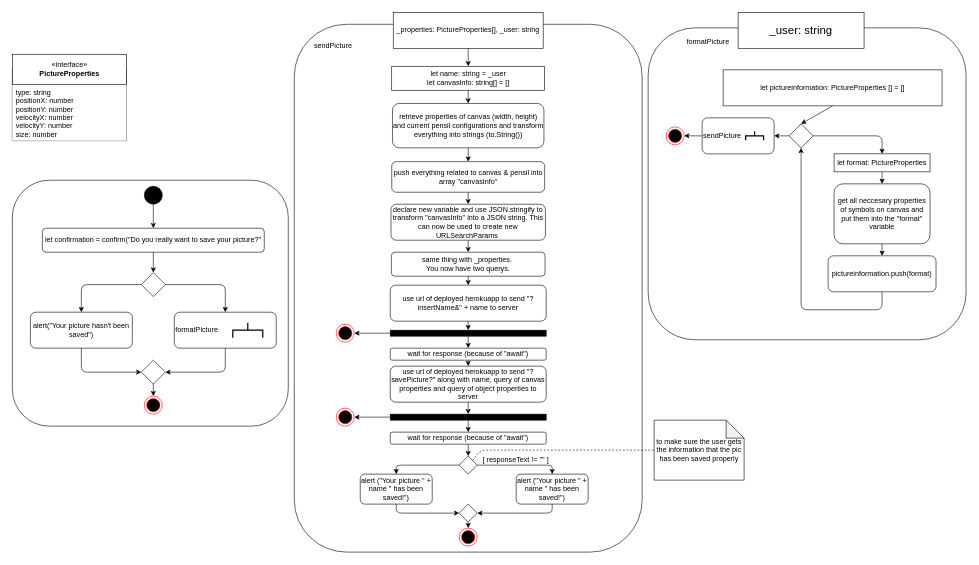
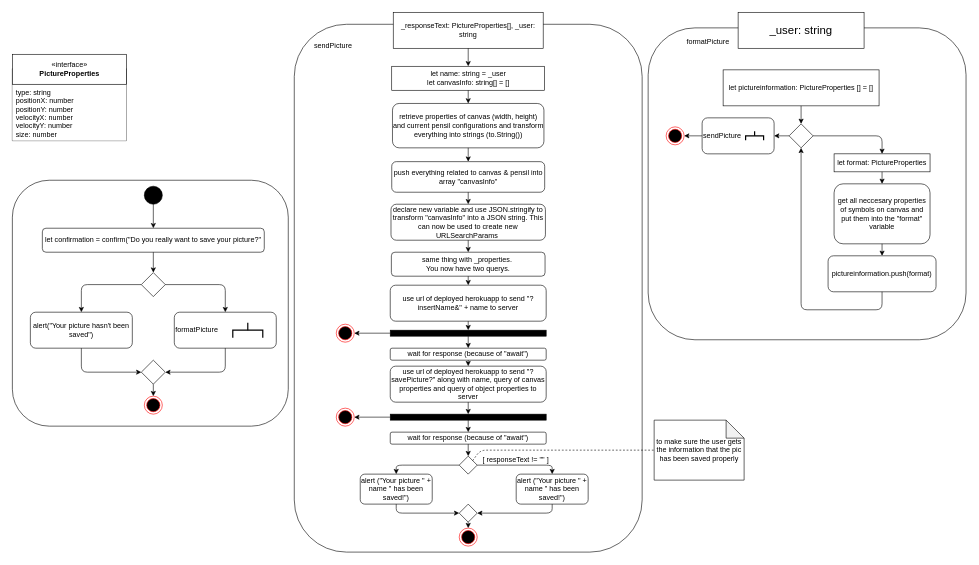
  <mxCell id="0" />
  <mxCell id="1" parent="0" />
  <mxCell id="2" value="" style="swimlane;fontStyle=0;childLayout=stackLayout;horizontal=1;startSize=26;fillColor=none;horizontalStack=0;resizeParent=1;resizeParentMax=0;resizeLast=0;collapsible=1;marginBottom=0;" vertex="1" parent="1"><mxGeometry x="20" y="114" width="190" height="120" as="geometry" /></mxCell>
  <mxCell id="3" value="type: string&#10;positionX: number&#10;positionY: number&#10;velocityX: number&#10;velocityY: number&#10;size: number" style="text;strokeColor=none;align=left;verticalAlign=top;spacingLeft=4;spacingRight=4;overflow=hidden;rotatable=0;points=[[0,0.5],[1,0.5]];portConstraint=eastwest;fillColor=#ffffff;" vertex="1" parent="2"><mxGeometry y="26" width="190" height="94" as="geometry" /></mxCell>
  <mxCell id="4" value="«interface»&lt;br&gt;&lt;b&gt;PictureProperties&lt;/b&gt;" style="html=1;" vertex="1" parent="1"><mxGeometry x="20" y="90" width="190" height="50" as="geometry" /></mxCell>
  <mxCell id="5" value="" style="rounded=1;whiteSpace=wrap;html=1;" vertex="1" parent="1"><mxGeometry x="20" y="300" width="460" height="410" as="geometry" /></mxCell>
  <mxCell id="6" value="" style="ellipse;whiteSpace=wrap;html=1;aspect=fixed;fillColor=#000000;" vertex="1" parent="1"><mxGeometry x="240" y="310" width="30" height="30" as="geometry" /></mxCell>
  <mxCell id="7" value="" style="endArrow=classic;html=1;exitX=0.5;exitY=1;exitDx=0;exitDy=0;entryX=0.5;entryY=0;entryDx=0;entryDy=0;" edge="1" parent="1" source="6" target="8"><mxGeometry width="50" height="50" relative="1" as="geometry"><mxPoint x="320" y="560" as="sourcePoint" /><mxPoint x="370" y="510" as="targetPoint" /></mxGeometry></mxCell>
  <mxCell id="8" value="let confirmation = confirm(&quot;Do you really want to save your picture?&quot;" style="rounded=1;whiteSpace=wrap;html=1;" vertex="1" parent="1"><mxGeometry x="70" y="380" width="370" height="40" as="geometry" /></mxCell>
  <mxCell id="9" value="" style="rhombus;whiteSpace=wrap;html=1;fillColor=#ffffff;" vertex="1" parent="1"><mxGeometry x="235" y="454" width="40" height="40" as="geometry" /></mxCell>
  <mxCell id="10" value="" style="endArrow=classic;html=1;entryX=0.5;entryY=0;entryDx=0;entryDy=0;exitX=0.5;exitY=1;exitDx=0;exitDy=0;" edge="1" parent="1" source="8" target="9"><mxGeometry width="50" height="50" relative="1" as="geometry"><mxPoint x="320" y="560" as="sourcePoint" /><mxPoint x="370" y="510" as="targetPoint" /></mxGeometry></mxCell>
  <mxCell id="11" value="formatPicture" style="rounded=1;whiteSpace=wrap;html=1;fillColor=#ffffff;align=left;" vertex="1" parent="1"><mxGeometry x="290" y="520" width="170" height="60" as="geometry" /></mxCell>
  <mxCell id="12" value="" style="strokeWidth=2;html=1;shape=mxgraph.flowchart.annotation_2;align=left;labelPosition=right;pointerEvents=1;fillColor=#ffffff;rotation=90;" vertex="1" parent="1"><mxGeometry x="400" y="525" width="25" height="50" as="geometry" /></mxCell>
  <mxCell id="13" value="" style="endArrow=classic;html=1;entryX=0.5;entryY=0;entryDx=0;entryDy=0;exitX=1;exitY=0.5;exitDx=0;exitDy=0;" edge="1" parent="1" source="9" target="11"><mxGeometry width="50" height="50" relative="1" as="geometry"><mxPoint x="320" y="560" as="sourcePoint" /><mxPoint x="370" y="510" as="targetPoint" /><Array as="points"><mxPoint x="375" y="474" /></Array></mxGeometry></mxCell>
  <mxCell id="14" value="alert(&quot;Your picture hasn't been saved&quot;)" style="rounded=1;whiteSpace=wrap;html=1;fillColor=#ffffff;" vertex="1" parent="1"><mxGeometry x="50" y="520" width="170" height="60" as="geometry" /></mxCell>
  <mxCell id="15" value="" style="rhombus;whiteSpace=wrap;html=1;fillColor=#ffffff;" vertex="1" parent="1"><mxGeometry x="235" y="600" width="40" height="40" as="geometry" /></mxCell>
  <mxCell id="16" value="" style="ellipse;html=1;shape=endState;fillColor=#000000;strokeColor=#ff0000;" vertex="1" parent="1"><mxGeometry x="240" y="660" width="30" height="30" as="geometry" /></mxCell>
  <mxCell id="17" value="" style="endArrow=classic;html=1;entryX=0.5;entryY=0;entryDx=0;entryDy=0;exitX=0;exitY=0.5;exitDx=0;exitDy=0;" edge="1" parent="1" source="9" target="14"><mxGeometry width="50" height="50" relative="1" as="geometry"><mxPoint x="320" y="560" as="sourcePoint" /><mxPoint x="370" y="510" as="targetPoint" /><Array as="points"><mxPoint x="135" y="474" /></Array></mxGeometry></mxCell>
  <mxCell id="18" value="" style="endArrow=classic;html=1;entryX=0;entryY=0.5;entryDx=0;entryDy=0;exitX=0.5;exitY=1;exitDx=0;exitDy=0;" edge="1" parent="1" source="14" target="15"><mxGeometry width="50" height="50" relative="1" as="geometry"><mxPoint x="320" y="560" as="sourcePoint" /><mxPoint x="370" y="510" as="targetPoint" /><Array as="points"><mxPoint x="135" y="620" /></Array></mxGeometry></mxCell>
  <mxCell id="19" value="" style="endArrow=classic;html=1;entryX=1;entryY=0.5;entryDx=0;entryDy=0;exitX=0.5;exitY=1;exitDx=0;exitDy=0;" edge="1" parent="1" source="11" target="15"><mxGeometry width="50" height="50" relative="1" as="geometry"><mxPoint x="320" y="560" as="sourcePoint" /><mxPoint x="370" y="510" as="targetPoint" /><Array as="points"><mxPoint x="375" y="620" /></Array></mxGeometry></mxCell>
  <mxCell id="20" value="" style="endArrow=classic;html=1;entryX=0.5;entryY=0;entryDx=0;entryDy=0;exitX=0.5;exitY=1;exitDx=0;exitDy=0;" edge="1" parent="1" source="15" target="16"><mxGeometry width="50" height="50" relative="1" as="geometry"><mxPoint x="320" y="560" as="sourcePoint" /><mxPoint x="370" y="510" as="targetPoint" /></mxGeometry></mxCell>
  <mxCell id="21" value="" style="rounded=1;whiteSpace=wrap;html=1;fillColor=#ffffff;" vertex="1" parent="1"><mxGeometry x="1080" y="46" width="530" height="520" as="geometry" /></mxCell>
  <mxCell id="22" value="formatPicture" style="text;html=1;strokeColor=none;fillColor=none;align=center;verticalAlign=middle;whiteSpace=wrap;rounded=0;" vertex="1" parent="1"><mxGeometry x="1130" y="60" width="100" height="20" as="geometry" /></mxCell>
  <mxCell id="23" value="&lt;font style=&quot;font-size: 19px&quot;&gt;_user: string&lt;/font&gt;" style="rounded=0;whiteSpace=wrap;html=1;fillColor=#ffffff;" vertex="1" parent="1"><mxGeometry x="1230" width="210" height="60" as="geometry" y="20" /></mxCell>
- <mxCell id="24" value="let pictureinformation: PictureProperties [] = []" style="rounded=0;whiteSpace=wrap;html=1;fillColor=#ffffff;" vertex="1" parent="1"><mxGeometry x="1205" y="116" width="365" height="60" as="geometry" /></mxCell>
+ <mxCell id="24" value="let pictureinformation: PictureProperties [] = []" style="rounded=0;whiteSpace=wrap;html=1;fillColor=#ffffff;" vertex="1" parent="1"><mxGeometry x="1205" y="116" width="260" height="60" as="geometry" /></mxCell>
  <mxCell id="25" value="" style="rhombus;whiteSpace=wrap;html=1;fillColor=#ffffff;" vertex="1" parent="1"><mxGeometry x="1315" y="206" width="40" height="40" as="geometry" /></mxCell>
  <mxCell id="26" value="" style="endArrow=classic;html=1;entryX=0.5;entryY=0;entryDx=0;entryDy=0;exitX=0.5;exitY=1;exitDx=0;exitDy=0;" edge="1" parent="1" source="24" target="25"><mxGeometry width="50" height="50" relative="1" as="geometry"><mxPoint x="1310" y="346" as="sourcePoint" /><mxPoint x="1360" y="296" as="targetPoint" /></mxGeometry></mxCell>
  <mxCell id="27" value="let format: PictureProperties" style="rounded=0;whiteSpace=wrap;html=1;fillColor=#ffffff;" vertex="1" parent="1"><mxGeometry x="1390" y="256" width="160" height="30" as="geometry" /></mxCell>
  <mxCell id="28" value="" style="endArrow=classic;html=1;entryX=0.5;entryY=0;entryDx=0;entryDy=0;exitX=1;exitY=0.5;exitDx=0;exitDy=0;" edge="1" parent="1" source="25" target="27"><mxGeometry width="50" height="50" relative="1" as="geometry"><mxPoint x="1310" y="346" as="sourcePoint" /><mxPoint x="1360" y="296" as="targetPoint" /><Array as="points"><mxPoint x="1470" y="226" /></Array></mxGeometry></mxCell>
  <mxCell id="29" value="get all neccesary properties of symbols on canvas and put them into the &quot;format&quot; variable" style="rounded=1;whiteSpace=wrap;html=1;fillColor=#ffffff;" vertex="1" parent="1"><mxGeometry x="1390" y="306" width="160" height="100" as="geometry" /></mxCell>
  <mxCell id="30" value="pictureinformation.push(format)" style="rounded=1;whiteSpace=wrap;html=1;fillColor=#ffffff;" vertex="1" parent="1"><mxGeometry x="1380" y="426" width="180" height="60" as="geometry" /></mxCell>
  <mxCell id="31" value="" style="endArrow=classic;html=1;entryX=0.5;entryY=0;entryDx=0;entryDy=0;exitX=0.5;exitY=1;exitDx=0;exitDy=0;" edge="1" parent="1" source="27" target="29"><mxGeometry width="50" height="50" relative="1" as="geometry"><mxPoint x="1310" y="346" as="sourcePoint" /><mxPoint x="1360" y="296" as="targetPoint" /></mxGeometry></mxCell>
  <mxCell id="32" value="" style="endArrow=classic;html=1;entryX=0.5;entryY=0;entryDx=0;entryDy=0;exitX=0.5;exitY=1;exitDx=0;exitDy=0;" edge="1" parent="1" source="29" target="30"><mxGeometry width="50" height="50" relative="1" as="geometry"><mxPoint x="1310" y="346" as="sourcePoint" /><mxPoint x="1360" y="296" as="targetPoint" /></mxGeometry></mxCell>
  <mxCell id="33" value="" style="endArrow=classic;html=1;entryX=0.5;entryY=1;entryDx=0;entryDy=0;exitX=0.5;exitY=1;exitDx=0;exitDy=0;" edge="1" parent="1" source="30" target="25"><mxGeometry width="50" height="50" relative="1" as="geometry"><mxPoint x="1310" y="346" as="sourcePoint" /><mxPoint x="1360" y="296" as="targetPoint" /><Array as="points"><mxPoint x="1470" y="516" /><mxPoint x="1335" y="516" /></Array></mxGeometry></mxCell>
  <mxCell id="34" value="" style="endArrow=classic;html=1;exitX=0;exitY=0.5;exitDx=0;exitDy=0;" edge="1" parent="1" source="25" target="35"><mxGeometry width="50" height="50" relative="1" as="geometry"><mxPoint x="1310" y="346" as="sourcePoint" /><mxPoint x="1360" y="296" as="targetPoint" /></mxGeometry></mxCell>
  <mxCell id="35" value="sendPicture" style="rounded=1;whiteSpace=wrap;html=1;align=left;" vertex="1" parent="1"><mxGeometry x="1170" y="196" width="120" height="60" as="geometry" /></mxCell>
  <mxCell id="36" value="" style="strokeWidth=2;html=1;shape=mxgraph.flowchart.annotation_2;align=left;labelPosition=right;pointerEvents=1;fillColor=#ffffff;rotation=90;" vertex="1" parent="1"><mxGeometry x="1250" y="211" width="15" height="30" as="geometry" /></mxCell>
  <mxCell id="37" value="" style="endArrow=classic;html=1;exitX=0;exitY=0.5;exitDx=0;exitDy=0;" edge="1" parent="1" source="35" target="38"><mxGeometry width="50" height="50" relative="1" as="geometry"><mxPoint x="1310" y="346" as="sourcePoint" /><mxPoint x="1360" y="296" as="targetPoint" /></mxGeometry></mxCell>
  <mxCell id="38" value="" style="ellipse;html=1;shape=endState;fillColor=#000000;strokeColor=#ff0000;" vertex="1" parent="1"><mxGeometry x="1110" y="211" width="30" height="30" as="geometry" /></mxCell>
  <mxCell id="39" value="" style="rounded=1;whiteSpace=wrap;html=1;fillColor=#ffffff;" vertex="1" parent="1"><mxGeometry x="490" y="40" width="580" height="880" as="geometry" /></mxCell>
  <mxCell id="40" value="sendPicture" style="text;html=1;strokeColor=none;fillColor=none;align=center;verticalAlign=middle;whiteSpace=wrap;rounded=0;" vertex="1" parent="1"><mxGeometry x="470" y="66" width="170" height="20" as="geometry" /></mxCell>
- <mxCell id="41" value="_properties: PictureProperties[], _user: string" style="rounded=0;whiteSpace=wrap;html=1;fillColor=#ffffff;" vertex="1" parent="1"><mxGeometry x="655" width="250" height="60" as="geometry" y="20" /></mxCell>
+ <mxCell id="41" value="_responseText: PictureProperties[], _user: string" style="rounded=0;whiteSpace=wrap;html=1;fillColor=#ffffff;" vertex="1" parent="1"><mxGeometry x="655" width="250" height="60" as="geometry" y="20" /></mxCell>
  <mxCell id="42" value="let name: string = _user&lt;br&gt;let canvasInfo: string[] = []" style="rounded=0;whiteSpace=wrap;html=1;fillColor=#ffffff;" vertex="1" parent="1"><mxGeometry x="652.5" y="110" width="255" height="40" as="geometry" /></mxCell>
  <mxCell id="43" value="" style="endArrow=classic;html=1;entryX=0.5;entryY=0;entryDx=0;entryDy=0;exitX=0.5;exitY=1;exitDx=0;exitDy=0;" edge="1" parent="1" source="41" target="42"><mxGeometry width="50" height="50" relative="1" as="geometry"><mxPoint x="850" y="370" as="sourcePoint" /><mxPoint x="900" y="320" as="targetPoint" /></mxGeometry></mxCell>
  <mxCell id="44" value="retrieve properties of canvas (width, height) and current pensil configurations and transform everything into strings (to.String())" style="rounded=1;whiteSpace=wrap;html=1;fillColor=#ffffff;" vertex="1" parent="1"><mxGeometry x="653.75" y="172" width="252.5" height="74" as="geometry" /></mxCell>
  <mxCell id="45" value="" style="endArrow=classic;html=1;entryX=0.5;entryY=0;entryDx=0;entryDy=0;exitX=0.5;exitY=1;exitDx=0;exitDy=0;" edge="1" parent="1" source="42" target="44"><mxGeometry width="50" height="50" relative="1" as="geometry"><mxPoint x="850" y="370" as="sourcePoint" /><mxPoint x="900" y="320" as="targetPoint" /></mxGeometry></mxCell>
  <mxCell id="46" value="push everything related to canvas &amp;amp; pensil into array &quot;canvasInfo&quot;" style="rounded=1;whiteSpace=wrap;html=1;fillColor=#ffffff;" vertex="1" parent="1"><mxGeometry x="652.5" y="269" width="255" height="51" as="geometry" /></mxCell>
  <mxCell id="47" value="" style="endArrow=classic;html=1;entryX=0.5;entryY=0;entryDx=0;entryDy=0;exitX=0.5;exitY=1;exitDx=0;exitDy=0;" edge="1" parent="1" source="44" target="46"><mxGeometry width="50" height="50" relative="1" as="geometry"><mxPoint x="850" y="440" as="sourcePoint" /><mxPoint x="900" y="390" as="targetPoint" /></mxGeometry></mxCell>
  <mxCell id="48" value="declare new variable and use JSON.stringify to transform &quot;canvasInfo&quot; into a JSON string. This can now be used to create new URLSearchParams&amp;nbsp;" style="rounded=1;whiteSpace=wrap;html=1;fillColor=#ffffff;" vertex="1" parent="1"><mxGeometry x="651.25" y="340" width="257.5" height="60" as="geometry" /></mxCell>
  <mxCell id="49" value="" style="endArrow=classic;html=1;entryX=0.5;entryY=0;entryDx=0;entryDy=0;exitX=0.5;exitY=1;exitDx=0;exitDy=0;" edge="1" parent="1" source="46" target="48"><mxGeometry width="50" height="50" relative="1" as="geometry"><mxPoint x="850" y="440" as="sourcePoint" /><mxPoint x="900" y="390" as="targetPoint" /></mxGeometry></mxCell>
  <mxCell id="50" value="same thing with _properties.&amp;nbsp;&lt;br&gt;You now have two querys." style="rounded=1;whiteSpace=wrap;html=1;fillColor=#ffffff;" vertex="1" parent="1"><mxGeometry x="651.88" y="420" width="256.25" height="40" as="geometry" /></mxCell>
  <mxCell id="51" value="" style="endArrow=classic;html=1;entryX=0.5;entryY=0;entryDx=0;entryDy=0;exitX=0.5;exitY=1;exitDx=0;exitDy=0;" edge="1" parent="1" source="48" target="50"><mxGeometry width="50" height="50" relative="1" as="geometry"><mxPoint x="850" y="440" as="sourcePoint" /><mxPoint x="900" y="390" as="targetPoint" /></mxGeometry></mxCell>
  <mxCell id="52" value="use url of deployed herokuapp to send &quot;?insertName&amp;amp;&quot; + name to server" style="rounded=1;whiteSpace=wrap;html=1;fillColor=#ffffff;" vertex="1" parent="1"><mxGeometry x="650.01" y="475" width="260" height="60" as="geometry" /></mxCell>
  <mxCell id="53" value="" style="endArrow=classic;html=1;entryX=0.5;entryY=0;entryDx=0;entryDy=0;exitX=0.5;exitY=1;exitDx=0;exitDy=0;" edge="1" parent="1" source="50" target="52"><mxGeometry width="50" height="50" relative="1" as="geometry"><mxPoint x="900" y="590" as="sourcePoint" /><mxPoint x="950" y="540" as="targetPoint" /></mxGeometry></mxCell>
  <mxCell id="54" value="" style="rounded=0;whiteSpace=wrap;html=1;fillColor=#000000;" vertex="1" parent="1"><mxGeometry x="650.01" y="550" width="259.99" height="10" as="geometry" /></mxCell>
  <mxCell id="55" value="" style="endArrow=classic;html=1;exitX=0;exitY=0.5;exitDx=0;exitDy=0;" edge="1" parent="1" source="54" target="56"><mxGeometry width="50" height="50" relative="1" as="geometry"><mxPoint x="880" y="580" as="sourcePoint" /><mxPoint x="930" y="530" as="targetPoint" /></mxGeometry></mxCell>
  <mxCell id="56" value="" style="ellipse;html=1;shape=endState;fillColor=#000000;strokeColor=#ff0000;" vertex="1" parent="1"><mxGeometry x="560" y="540" width="30" height="30" as="geometry" /></mxCell>
  <mxCell id="57" value="" style="endArrow=classic;html=1;exitX=0.5;exitY=1;exitDx=0;exitDy=0;entryX=0.5;entryY=0;entryDx=0;entryDy=0;" edge="1" parent="1" source="52" target="54"><mxGeometry width="50" height="50" relative="1" as="geometry"><mxPoint x="810" y="620" as="sourcePoint" /><mxPoint x="860" y="570" as="targetPoint" /></mxGeometry></mxCell>
  <mxCell id="58" value="" style="endArrow=classic;html=1;exitX=0.5;exitY=1;exitDx=0;exitDy=0;" edge="1" parent="1" source="54" target="59"><mxGeometry width="50" height="50" relative="1" as="geometry"><mxPoint x="810" y="620" as="sourcePoint" /><mxPoint x="860" y="570" as="targetPoint" /></mxGeometry></mxCell>
  <mxCell id="59" value="wait for response (because of &quot;await&quot;)" style="rounded=1;whiteSpace=wrap;html=1;" vertex="1" parent="1"><mxGeometry x="650.01" y="580" width="259.99" height="20" as="geometry" /></mxCell>
  <mxCell id="60" value="" style="endArrow=classic;html=1;exitX=0.5;exitY=1;exitDx=0;exitDy=0;" edge="1" parent="1" source="59" target="61"><mxGeometry width="50" height="50" relative="1" as="geometry"><mxPoint x="800" y="630" as="sourcePoint" /><mxPoint x="850" y="580" as="targetPoint" /></mxGeometry></mxCell>
  <mxCell id="61" value="use url of deployed herokuapp to send &quot;?savePicture?&quot; along with name, query of canvas properties and query of object properties to server" style="rounded=1;whiteSpace=wrap;html=1;" vertex="1" parent="1"><mxGeometry x="650.01" y="610" width="259.99" height="60" as="geometry" /></mxCell>
  <mxCell id="62" value="" style="rounded=0;whiteSpace=wrap;html=1;fillColor=#000000;" vertex="1" parent="1"><mxGeometry x="650.02" y="690" width="259.99" height="10" as="geometry" /></mxCell>
  <mxCell id="63" value="" style="endArrow=classic;html=1;exitX=0;exitY=0.5;exitDx=0;exitDy=0;" edge="1" parent="1" source="62" target="64"><mxGeometry width="50" height="50" relative="1" as="geometry"><mxPoint x="880.01" y="730" as="sourcePoint" /><mxPoint x="930.01" y="680" as="targetPoint" /></mxGeometry></mxCell>
  <mxCell id="64" value="" style="ellipse;html=1;shape=endState;fillColor=#000000;strokeColor=#ff0000;" vertex="1" parent="1"><mxGeometry x="560" y="680" width="30" height="30" as="geometry" /></mxCell>
  <mxCell id="65" value="" style="endArrow=classic;html=1;entryX=0.5;entryY=0;entryDx=0;entryDy=0;exitX=0.5;exitY=1;exitDx=0;exitDy=0;" edge="1" parent="1" source="61" target="62"><mxGeometry width="50" height="50" relative="1" as="geometry"><mxPoint x="820" y="650" as="sourcePoint" /><mxPoint x="870" y="600" as="targetPoint" /></mxGeometry></mxCell>
  <mxCell id="66" value="" style="endArrow=classic;html=1;exitX=0.5;exitY=1;exitDx=0;exitDy=0;" edge="1" parent="1" target="67"><mxGeometry width="50" height="50" relative="1" as="geometry"><mxPoint x="779.995" y="700" as="sourcePoint" /><mxPoint x="859.99" y="710" as="targetPoint" /></mxGeometry></mxCell>
  <mxCell id="67" value="wait for response (because of &quot;await&quot;)" style="rounded=1;whiteSpace=wrap;html=1;" vertex="1" parent="1"><mxGeometry x="650" y="720" width="259.99" height="20" as="geometry" /></mxCell>
  <mxCell id="68" value="" style="rhombus;whiteSpace=wrap;html=1;" vertex="1" parent="1"><mxGeometry x="765.01" y="760" width="30" height="30" as="geometry" /></mxCell>
  <mxCell id="69" value="" style="endArrow=classic;html=1;entryX=0.5;entryY=0;entryDx=0;entryDy=0;exitX=0.5;exitY=1;exitDx=0;exitDy=0;" edge="1" parent="1" source="67" target="68"><mxGeometry width="50" height="50" relative="1" as="geometry"><mxPoint x="780" y="740" as="sourcePoint" /><mxPoint x="830" y="650" as="targetPoint" /></mxGeometry></mxCell>
  <mxCell id="70" value="" style="endArrow=classic;html=1;exitX=1;exitY=0.5;exitDx=0;exitDy=0;entryX=0.5;entryY=0;entryDx=0;entryDy=0;" edge="1" parent="1" source="68" target="71"><mxGeometry width="50" height="50" relative="1" as="geometry"><mxPoint x="790" y="810" as="sourcePoint" /><mxPoint x="840" y="760" as="targetPoint" /><Array as="points"><mxPoint x="920" y="775" /></Array></mxGeometry></mxCell>
  <mxCell id="71" value="alert (&quot;Your picture &quot; + name &quot; has been saved!&quot;)" style="rounded=1;whiteSpace=wrap;html=1;" vertex="1" parent="1"><mxGeometry x="860" y="790" width="120" height="50" as="geometry" /></mxCell>
  <mxCell id="72" value="[ responseText != &quot;&quot; ]" style="text;html=1;strokeColor=none;fillColor=none;align=center;verticalAlign=middle;whiteSpace=wrap;rounded=0;" vertex="1" parent="1"><mxGeometry x="797" y="756" width="124.99" height="20" as="geometry" /></mxCell>
  <mxCell id="73" value="alert (&quot;Your picture &quot; + name &quot; has been saved!&quot;)" style="rounded=1;whiteSpace=wrap;html=1;" vertex="1" parent="1"><mxGeometry x="600" y="790" width="120" height="50" as="geometry" /></mxCell>
  <mxCell id="74" value="" style="endArrow=classic;html=1;exitX=0;exitY=0.5;exitDx=0;exitDy=0;entryX=0.5;entryY=0;entryDx=0;entryDy=0;" edge="1" parent="1" source="68" target="73"><mxGeometry width="50" height="50" relative="1" as="geometry"><mxPoint x="790" y="810" as="sourcePoint" /><mxPoint x="840" y="760" as="targetPoint" /><Array as="points"><mxPoint x="660" y="775" /></Array></mxGeometry></mxCell>
  <mxCell id="75" value="" style="rhombus;whiteSpace=wrap;html=1;" vertex="1" parent="1"><mxGeometry x="765" y="840" width="30" height="30" as="geometry" /></mxCell>
  <mxCell id="76" value="" style="endArrow=classic;html=1;exitX=0.5;exitY=1;exitDx=0;exitDy=0;entryX=0;entryY=0.5;entryDx=0;entryDy=0;" edge="1" parent="1" source="73" target="75"><mxGeometry width="50" height="50" relative="1" as="geometry"><mxPoint x="790" y="870" as="sourcePoint" /><mxPoint x="840" y="820" as="targetPoint" /><Array as="points"><mxPoint x="660" y="855" /></Array></mxGeometry></mxCell>
  <mxCell id="77" value="" style="endArrow=classic;html=1;entryX=1;entryY=0.5;entryDx=0;entryDy=0;exitX=0.5;exitY=1;exitDx=0;exitDy=0;" edge="1" parent="1" source="71" target="75"><mxGeometry width="50" height="50" relative="1" as="geometry"><mxPoint x="790" y="870" as="sourcePoint" /><mxPoint x="840" y="820" as="targetPoint" /><Array as="points"><mxPoint x="920" y="855" /></Array></mxGeometry></mxCell>
  <mxCell id="78" value="" style="endArrow=classic;html=1;exitX=0.5;exitY=1;exitDx=0;exitDy=0;" edge="1" parent="1" source="75" target="79"><mxGeometry width="50" height="50" relative="1" as="geometry"><mxPoint x="790" y="870" as="sourcePoint" /><mxPoint x="840" y="820" as="targetPoint" /></mxGeometry></mxCell>
  <mxCell id="79" value="" style="ellipse;html=1;shape=endState;fillColor=#000000;strokeColor=#ff0000;" vertex="1" parent="1"><mxGeometry x="765.01" y="880" width="30" height="30" as="geometry" /></mxCell>
  <mxCell id="80" value="to make sure the user gets the information that the pic has been saved properly" style="shape=note;whiteSpace=wrap;html=1;backgroundOutline=1;darkOpacity=0.05;fillColor=#ffffff;" vertex="1" parent="1"><mxGeometry x="1090" y="700" width="150" height="100" as="geometry" /></mxCell>
  <mxCell id="81" value="" style="endArrow=none;dashed=1;html=1;entryX=0;entryY=0.5;entryDx=0;entryDy=0;entryPerimeter=0;exitX=1;exitY=0;exitDx=0;exitDy=0;" edge="1" parent="1" source="68" target="80"><mxGeometry width="50" height="50" relative="1" as="geometry"><mxPoint x="960" y="660" as="sourcePoint" /><mxPoint x="1010" y="610" as="targetPoint" /><Array as="points"><mxPoint x="800" y="750" /><mxPoint x="940" y="750" /></Array></mxGeometry></mxCell>
